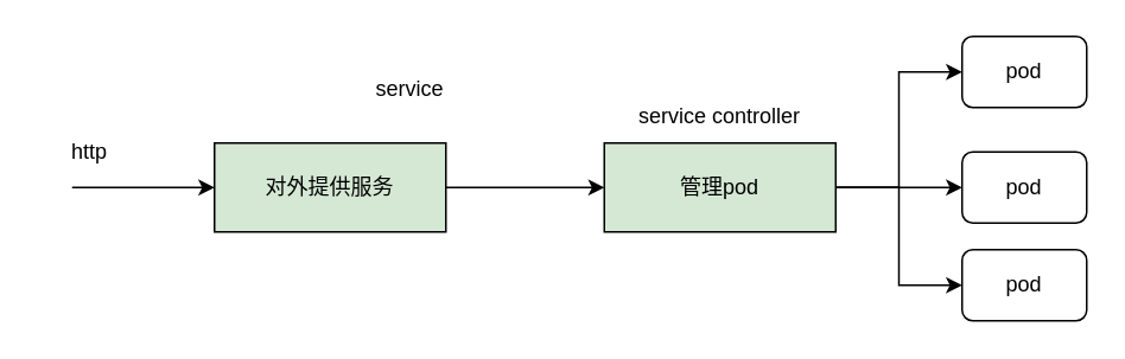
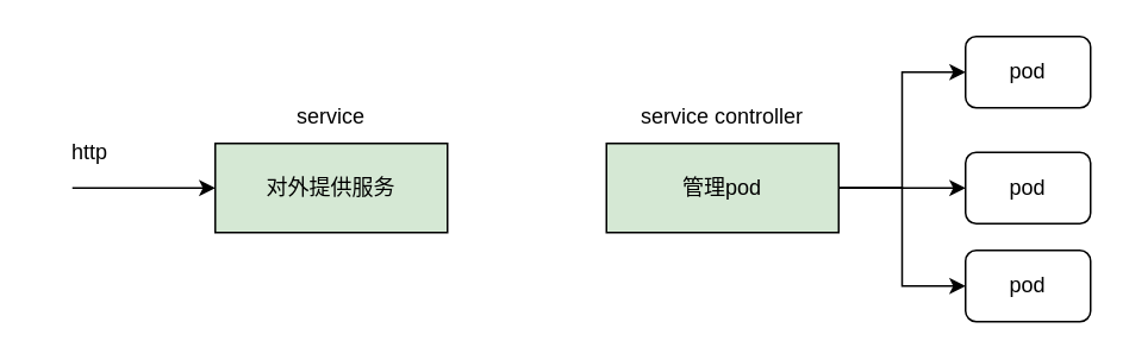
  <mxCell id="0" />
  <mxCell id="1" parent="0" />
- <mxCell id="2" style="edgeStyle=orthogonalEdgeStyle;rounded=0;orthogonalLoop=1;jettySize=auto;html=1;" edge="1" parent="1" source="3" target="8"><mxGeometry relative="1" as="geometry" /></mxCell>
  <mxCell id="3" value="对外提供服务" style="rounded=0;whiteSpace=wrap;html=1;fillColor=#d5e8d4;" vertex="1" parent="1"><mxGeometry x="120" y="80" width="130" height="50" as="geometry" /></mxCell>
- <mxCell id="4" value="service" style="text;html=1;align=center;verticalAlign=middle;whiteSpace=wrap;rounded=0;" vertex="1" parent="1"><mxGeometry x="200" y="35" width="60" height="30" as="geometry" /></mxCell>
+ <mxCell id="4" value="service" style="text;html=1;align=center;verticalAlign=middle;whiteSpace=wrap;rounded=0;" vertex="1" parent="1"><mxGeometry x="155" y="50" width="60" height="30" as="geometry" /></mxCell>
  <mxCell id="5" style="edgeStyle=orthogonalEdgeStyle;rounded=0;orthogonalLoop=1;jettySize=auto;html=1;entryX=0;entryY=0.5;entryDx=0;entryDy=0;" edge="1" parent="1" source="8" target="10"><mxGeometry relative="1" as="geometry" /></mxCell>
  <mxCell id="6" style="edgeStyle=orthogonalEdgeStyle;rounded=0;orthogonalLoop=1;jettySize=auto;html=1;" edge="1" parent="1" source="8" target="11"><mxGeometry relative="1" as="geometry" /></mxCell>
  <mxCell id="7" style="edgeStyle=orthogonalEdgeStyle;rounded=0;orthogonalLoop=1;jettySize=auto;html=1;entryX=0;entryY=0.5;entryDx=0;entryDy=0;" edge="1" parent="1" source="8" target="12"><mxGeometry relative="1" as="geometry" /></mxCell>
  <mxCell id="8" value="管理pod" style="rounded=0;whiteSpace=wrap;html=1;fillColor=#d5e8d4;" vertex="1" parent="1"><mxGeometry x="339" y="80" width="130" height="50" as="geometry" /></mxCell>
  <mxCell id="9" value="service controller" style="text;html=1;align=center;verticalAlign=middle;whiteSpace=wrap;rounded=0;" vertex="1" parent="1"><mxGeometry x="346" y="50" width="116" height="30" as="geometry" /></mxCell>
  <mxCell id="10" value="pod" style="rounded=1;whiteSpace=wrap;html=1;" vertex="1" parent="1"><mxGeometry x="540" y="20" width="70" height="40" as="geometry" /></mxCell>
  <mxCell id="11" value="pod" style="rounded=1;whiteSpace=wrap;html=1;" vertex="1" parent="1"><mxGeometry x="540" y="85" width="70" height="40" as="geometry" /></mxCell>
  <mxCell id="12" value="pod" style="rounded=1;whiteSpace=wrap;html=1;" vertex="1" parent="1"><mxGeometry x="540" y="140" width="70" height="40" as="geometry" /></mxCell>
  <mxCell id="13" value="" style="endArrow=classic;html=1;rounded=0;entryX=0;entryY=0.5;entryDx=0;entryDy=0;" edge="1" parent="1" target="3"><mxGeometry width="50" height="50" relative="1" as="geometry"><mxPoint x="40" y="105" as="sourcePoint" /><mxPoint x="90" y="90" as="targetPoint" /></mxGeometry></mxCell>
  <mxCell id="14" value="http" style="text;html=1;align=center;verticalAlign=middle;whiteSpace=wrap;rounded=0;" vertex="1" parent="1"><mxGeometry x="20" y="70" width="60" height="30" as="geometry" /></mxCell>
